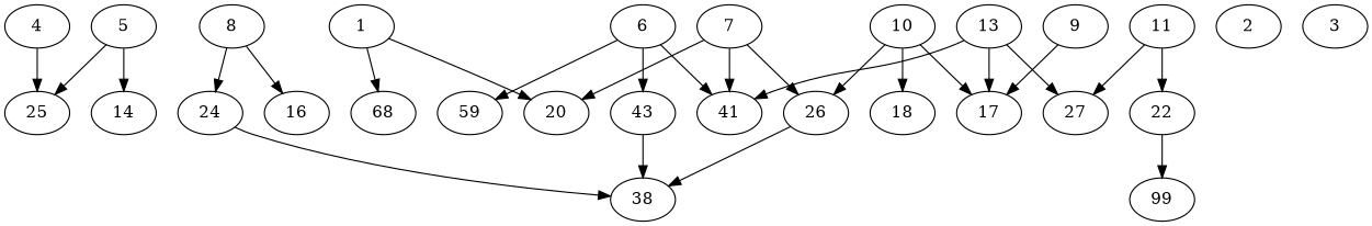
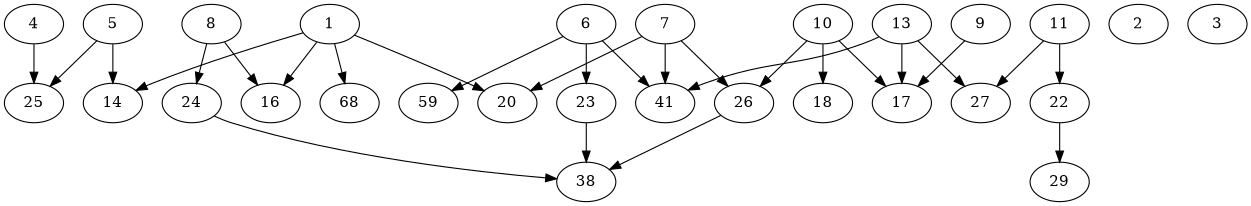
  digraph {
    fontname="DejaVu Serif"
    node [alpha=0.10 fontname="DejaVu Serif"]
    edge [fontname="DejaVu Serif"]
    1 [alpha=0.16]
    14 [alpha=0.15]
    16 [alpha=0.14]
    20
    n5 [alpha=0.16 label=68]
    2 [alpha=0.00]
    3 [alpha=0.13]
    25 [alpha=0.19]
    4 [alpha=0.13]
    5 [alpha=0.13]
    6 [alpha=0.20]
    n12 [alpha=0.09 label=59]
    n13 [alpha=0.05 label=41]
-   23 [alpha=0.06 label=43]
+   23 [alpha=0.06]
    n15 [alpha=0.12 label=38]
    7 [alpha=0.18]
    26 [alpha=0.12]
    8 [alpha=0.18]
    24 [alpha=0.17]
    9 [alpha=0.02]
    17 [alpha=0.08]
    10
    18
    11 [alpha=0.00]
    22 [alpha=0.15]
    27 [alpha=0.09]
-   29 [alpha=0.12 label=99]
+   29 [alpha=0.12]
    13 [alpha=0.04]
+   1 -> 14
+   1 -> 16
    1 -> 20
    1 -> n5
    4 -> 25
    5 -> 14
    5 -> 25
    6 -> n12
    6 -> n13
    6 -> 23
    23 -> n15
    7 -> 20
    7 -> n13
    7 -> 26
    26 -> n15
    8 -> 16
    8 -> 24
    24 -> n15
    9 -> 17
    10 -> 26
    10 -> 17
    10 -> 18
    11 -> 22
    11 -> 27
    22 -> 29
    13 -> n13
    13 -> 17
    13 -> 27
  }
